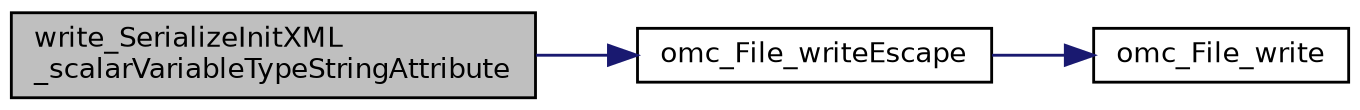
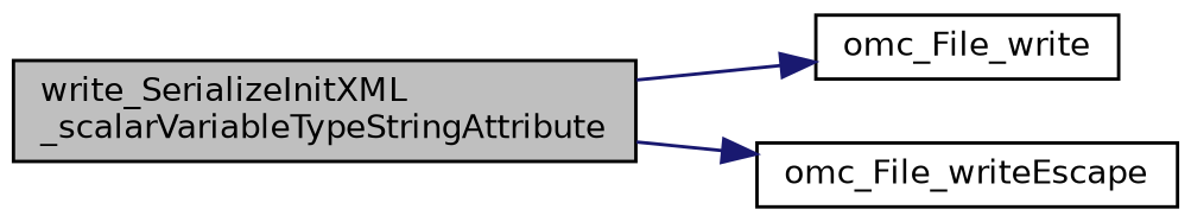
  digraph {
    rankdir=LR
    node [color=black fillcolor=white fontname=Helvetica fontsize=10 shape=record style=filled]
    edge [color=midnightblue fontname=Helvetica fontsize=10 labelfontname=Helvetica labelfontsize=10 style=solid]
    n1 [fillcolor=grey75 fontcolor=black height=0.2 label="write_SerializeInitXML\l_scalarVariableTypeStringAttribute" width=0.4]
    n2 [height=0.2 label=omc_File_write width=0.4]
    n3 [height=0.2 label=omc_File_writeEscape width=0.4]
-   n3 -> n2
+   n1 -> n2
    n1 -> n3
  }
